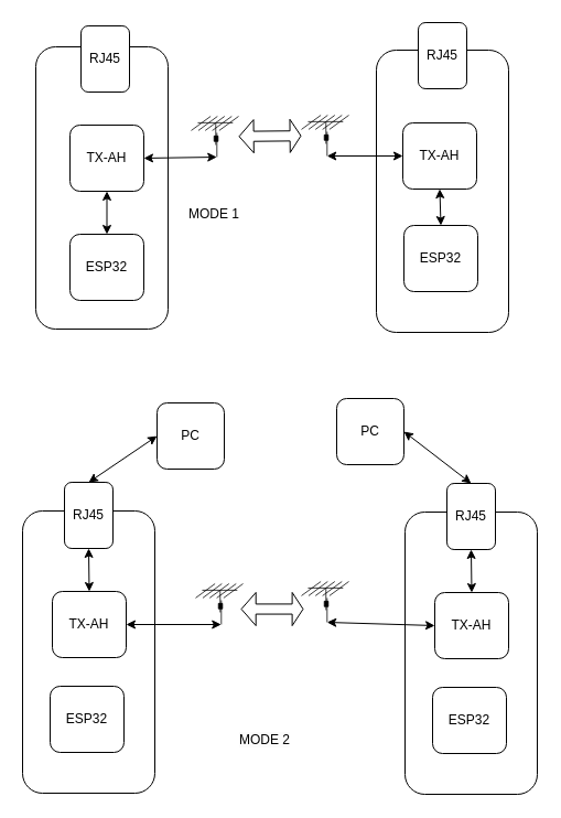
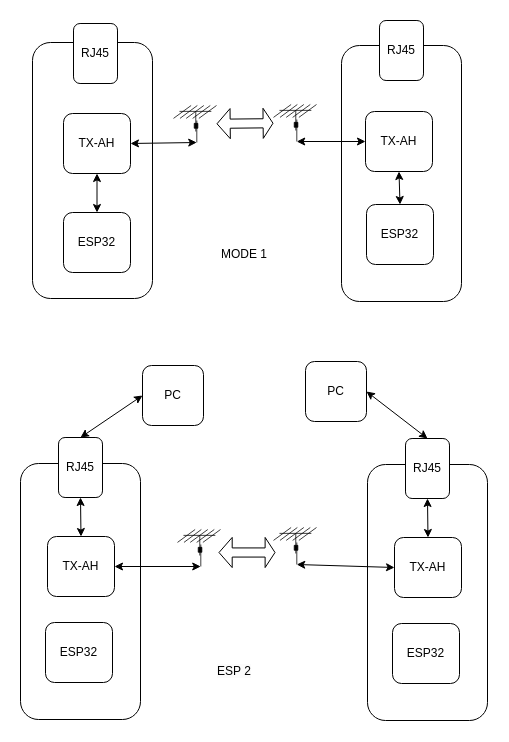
  <mxCell id="0" />
  <mxCell id="1" parent="0" />
  <mxCell id="2" value="" style="rounded=1;whiteSpace=wrap;html=1;" vertex="1" parent="1"><mxGeometry x="32" y="42" width="120" height="256" as="geometry" /></mxCell>
  <mxCell id="3" value="TX-AH" style="rounded=1;whiteSpace=wrap;html=1;" vertex="1" parent="1"><mxGeometry x="63" y="113" width="67" height="60" as="geometry" /></mxCell>
  <mxCell id="4" value="ESP32" style="rounded=1;whiteSpace=wrap;html=1;" vertex="1" parent="1"><mxGeometry x="63" y="212" width="67" height="60" as="geometry" /></mxCell>
  <mxCell id="5" value="RJ45" style="rounded=1;whiteSpace=wrap;html=1;" vertex="1" parent="1"><mxGeometry x="73" y="23" width="44" height="60" as="geometry" /></mxCell>
  <mxCell id="6" value="" style="rounded=1;whiteSpace=wrap;html=1;" vertex="1" parent="1"><mxGeometry x="341" y="45" width="120" height="256" as="geometry" /></mxCell>
  <mxCell id="7" value="TX-AH" style="rounded=1;whiteSpace=wrap;html=1;" vertex="1" parent="1"><mxGeometry x="365" y="111" width="67" height="60" as="geometry" /></mxCell>
  <mxCell id="8" value="ESP32" style="rounded=1;whiteSpace=wrap;html=1;" vertex="1" parent="1"><mxGeometry x="366" y="204" width="67" height="60" as="geometry" /></mxCell>
  <mxCell id="9" value="RJ45" style="rounded=1;whiteSpace=wrap;html=1;" vertex="1" parent="1"><mxGeometry x="379" y="20" width="44" height="60" as="geometry" /></mxCell>
  <mxCell id="10" value="" style="endArrow=classic;startArrow=classic;html=1;rounded=0;exitX=0.5;exitY=0;exitDx=0;exitDy=0;entryX=0.5;entryY=1;entryDx=0;entryDy=0;" edge="1" parent="1" source="4" target="3"><mxGeometry width="50" height="50" relative="1" as="geometry"><mxPoint x="219" y="189" as="sourcePoint" /><mxPoint x="269" y="139" as="targetPoint" /></mxGeometry></mxCell>
  <mxCell id="11" value="" style="endArrow=classic;startArrow=classic;html=1;rounded=0;exitX=0.5;exitY=0;exitDx=0;exitDy=0;entryX=0.5;entryY=1;entryDx=0;entryDy=0;" edge="1" parent="1" source="8" target="7"><mxGeometry width="50" height="50" relative="1" as="geometry"><mxPoint x="220" y="183" as="sourcePoint" /><mxPoint x="270" y="133" as="targetPoint" /></mxGeometry></mxCell>
  <mxCell id="12" value="" style="shape=mxgraph.cisco.wireless.antenna;html=1;pointerEvents=1;dashed=0;fillColor=#036897;strokeColor=#ffffff;strokeWidth=2;verticalLabelPosition=bottom;verticalAlign=top;align=center;outlineConnect=0;" vertex="1" parent="1"><mxGeometry x="173" y="105" width="43" height="37" as="geometry" /></mxCell>
  <mxCell id="13" value="" style="shape=mxgraph.cisco.wireless.antenna;html=1;pointerEvents=1;dashed=0;fillColor=#036897;strokeColor=#ffffff;strokeWidth=2;verticalLabelPosition=bottom;verticalAlign=top;align=center;outlineConnect=0;" vertex="1" parent="1"><mxGeometry x="273" y="104" width="43" height="37" as="geometry" /></mxCell>
  <mxCell id="14" value="" style="endArrow=classic;startArrow=classic;html=1;rounded=0;entryX=0.54;entryY=1;entryDx=0;entryDy=0;entryPerimeter=0;exitX=1;exitY=0.5;exitDx=0;exitDy=0;" edge="1" parent="1" source="3" target="12"><mxGeometry width="50" height="50" relative="1" as="geometry"><mxPoint x="126" y="147" as="sourcePoint" /><mxPoint x="402.22" y="84" as="targetPoint" /></mxGeometry></mxCell>
  <mxCell id="15" value="" style="endArrow=classic;startArrow=classic;html=1;rounded=0;entryX=0;entryY=0.5;entryDx=0;entryDy=0;exitX=0.54;exitY=1;exitDx=0;exitDy=0;exitPerimeter=0;" edge="1" parent="1" source="13" target="7"><mxGeometry width="50" height="50" relative="1" as="geometry"><mxPoint x="137" y="148" as="sourcePoint" /><mxPoint x="203" y="147" as="targetPoint" /></mxGeometry></mxCell>
  <mxCell id="16" value="" style="shape=flexArrow;endArrow=classic;startArrow=classic;html=1;rounded=0;width=9.143;endSize=2.96;startSize=4.063;" edge="1" parent="1" source="12" target="13"><mxGeometry width="100" height="100" relative="1" as="geometry"><mxPoint x="229" y="237" as="sourcePoint" /><mxPoint x="329" y="137" as="targetPoint" /></mxGeometry></mxCell>
- <mxCell id="17" value="MODE 1" style="text;html=1;align=center;verticalAlign=middle;whiteSpace=wrap;rounded=0;" vertex="1" parent="1"><mxGeometry x="164" y="179" width="60" height="30" as="geometry" /></mxCell>
+ <mxCell id="17" value="MODE 1" style="text;html=1;align=center;verticalAlign=middle;whiteSpace=wrap;rounded=0;" vertex="1" parent="1"><mxGeometry x="214" y="239" width="60" height="30" as="geometry" /></mxCell>
  <mxCell id="18" value="" style="group" vertex="1" connectable="0" parent="1"><mxGeometry x="20" y="463" width="120" height="256" as="geometry" /></mxCell>
  <mxCell id="19" value="" style="rounded=1;whiteSpace=wrap;html=1;" vertex="1" parent="18"><mxGeometry width="120" height="256" as="geometry" /></mxCell>
  <mxCell id="20" value="TX-AH" style="rounded=1;whiteSpace=wrap;html=1;" vertex="1" parent="18"><mxGeometry x="27" y="73" width="67" height="60" as="geometry" /></mxCell>
  <mxCell id="21" value="ESP32" style="rounded=1;whiteSpace=wrap;html=1;" vertex="1" parent="18"><mxGeometry x="25" y="159" width="67" height="60" as="geometry" /></mxCell>
  <mxCell id="22" value="RJ45" style="rounded=1;whiteSpace=wrap;html=1;" vertex="1" parent="18"><mxGeometry x="38" y="-26" width="44" height="60" as="geometry" /></mxCell>
  <mxCell id="23" value="" style="endArrow=classic;startArrow=classic;html=1;rounded=0;entryX=0.5;entryY=1;entryDx=0;entryDy=0;exitX=0.5;exitY=0;exitDx=0;exitDy=0;" edge="1" parent="18" source="20" target="22"><mxGeometry width="50" height="50" relative="1" as="geometry"><mxPoint x="-65" y="99" as="sourcePoint" /><mxPoint x="-15" y="49" as="targetPoint" /></mxGeometry></mxCell>
  <mxCell id="24" value="" style="shape=mxgraph.cisco.wireless.antenna;html=1;pointerEvents=1;dashed=0;fillColor=#036897;strokeColor=#ffffff;strokeWidth=2;verticalLabelPosition=bottom;verticalAlign=top;align=center;outlineConnect=0;" vertex="1" parent="1"><mxGeometry x="177" y="529" width="43" height="37" as="geometry" /></mxCell>
  <mxCell id="25" value="" style="shape=mxgraph.cisco.wireless.antenna;html=1;pointerEvents=1;dashed=0;fillColor=#036897;strokeColor=#ffffff;strokeWidth=2;verticalLabelPosition=bottom;verticalAlign=top;align=center;outlineConnect=0;" vertex="1" parent="1"><mxGeometry x="273" y="527" width="43" height="37" as="geometry" /></mxCell>
  <mxCell id="26" value="" style="endArrow=classic;startArrow=classic;html=1;rounded=0;exitX=1;exitY=0.5;exitDx=0;exitDy=0;entryX=0.54;entryY=1;entryDx=0;entryDy=0;entryPerimeter=0;" edge="1" parent="1" source="20" target="24"><mxGeometry width="50" height="50" relative="1" as="geometry"><mxPoint x="197" y="680" as="sourcePoint" /><mxPoint x="247" y="630" as="targetPoint" /></mxGeometry></mxCell>
  <mxCell id="27" value="" style="group" vertex="1" connectable="0" parent="1"><mxGeometry x="367" y="464" width="120" height="256" as="geometry" /></mxCell>
  <mxCell id="28" value="" style="rounded=1;whiteSpace=wrap;html=1;" vertex="1" parent="27"><mxGeometry width="120" height="256" as="geometry" /></mxCell>
  <mxCell id="29" value="TX-AH" style="rounded=1;whiteSpace=wrap;html=1;" vertex="1" parent="27"><mxGeometry x="27" y="73" width="67" height="60" as="geometry" /></mxCell>
  <mxCell id="30" value="ESP32" style="rounded=1;whiteSpace=wrap;html=1;" vertex="1" parent="27"><mxGeometry x="25" y="159" width="67" height="60" as="geometry" /></mxCell>
  <mxCell id="31" value="RJ45" style="rounded=1;whiteSpace=wrap;html=1;" vertex="1" parent="27"><mxGeometry x="38" y="-26" width="44" height="60" as="geometry" /></mxCell>
  <mxCell id="32" value="" style="endArrow=classic;startArrow=classic;html=1;rounded=0;entryX=0.5;entryY=1;entryDx=0;entryDy=0;exitX=0.5;exitY=0;exitDx=0;exitDy=0;" edge="1" parent="27" source="29" target="31"><mxGeometry width="50" height="50" relative="1" as="geometry"><mxPoint x="-65" y="99" as="sourcePoint" /><mxPoint x="-15" y="49" as="targetPoint" /></mxGeometry></mxCell>
  <mxCell id="33" value="" style="endArrow=classic;startArrow=classic;html=1;rounded=0;exitX=0;exitY=0.5;exitDx=0;exitDy=0;entryX=0.54;entryY=1;entryDx=0;entryDy=0;entryPerimeter=0;" edge="1" parent="1" source="29" target="25"><mxGeometry width="50" height="50" relative="1" as="geometry"><mxPoint x="124" y="576" as="sourcePoint" /><mxPoint x="199" y="576" as="targetPoint" /></mxGeometry></mxCell>
  <mxCell id="34" value="PC" style="rounded=1;whiteSpace=wrap;html=1;" vertex="1" parent="1"><mxGeometry x="142" y="365" width="61" height="60" as="geometry" /></mxCell>
  <mxCell id="35" value="PC" style="rounded=1;whiteSpace=wrap;html=1;" vertex="1" parent="1"><mxGeometry x="305" y="361" width="61" height="60" as="geometry" /></mxCell>
  <mxCell id="36" value="" style="endArrow=classic;startArrow=classic;html=1;rounded=0;exitX=0.5;exitY=0;exitDx=0;exitDy=0;entryX=0;entryY=0.5;entryDx=0;entryDy=0;" edge="1" parent="1" source="22" target="34"><mxGeometry width="50" height="50" relative="1" as="geometry"><mxPoint x="21" y="418" as="sourcePoint" /><mxPoint x="71" y="368" as="targetPoint" /></mxGeometry></mxCell>
  <mxCell id="37" value="" style="endArrow=classic;startArrow=classic;html=1;rounded=0;exitX=0.5;exitY=0;exitDx=0;exitDy=0;entryX=1;entryY=0.5;entryDx=0;entryDy=0;" edge="1" parent="1" source="31" target="35"><mxGeometry width="50" height="50" relative="1" as="geometry"><mxPoint x="90" y="447" as="sourcePoint" /><mxPoint x="152" y="405" as="targetPoint" /></mxGeometry></mxCell>
  <mxCell id="38" value="" style="shape=flexArrow;endArrow=classic;startArrow=classic;html=1;rounded=0;width=9.143;endSize=2.96;startSize=4.063;" edge="1" parent="1"><mxGeometry width="100" height="100" relative="1" as="geometry"><mxPoint x="218" y="552" as="sourcePoint" /><mxPoint x="275" y="552" as="targetPoint" /></mxGeometry></mxCell>
- <mxCell id="39" value="&lt;span style=&quot;color: rgb(0, 0, 0); font-family: Helvetica; font-size: 12px; font-style: normal; font-variant-ligatures: normal; font-variant-caps: normal; font-weight: 400; letter-spacing: normal; orphans: 2; text-align: center; text-indent: 0px; text-transform: none; widows: 2; word-spacing: 0px; -webkit-text-stroke-width: 0px; white-space: normal; background-color: rgb(251, 251, 251); text-decoration-thickness: initial; text-decoration-style: initial; text-decoration-color: initial; display: inline !important; float: none;&quot;&gt;MODE 2&lt;/span&gt;" style="text;whiteSpace=wrap;html=1;" vertex="1" parent="1"><mxGeometry x="215.003" y="657" width="74" height="36" as="geometry" /></mxCell>
+ <mxCell id="39" value="&lt;span style=&quot;color: rgb(0, 0, 0); font-family: Helvetica; font-size: 12px; font-style: normal; font-variant-ligatures: normal; font-variant-caps: normal; font-weight: 400; letter-spacing: normal; orphans: 2; text-align: center; text-indent: 0px; text-transform: none; widows: 2; word-spacing: 0px; -webkit-text-stroke-width: 0px; white-space: normal; background-color: rgb(251, 251, 251); text-decoration-thickness: initial; text-decoration-style: initial; text-decoration-color: initial; display: inline !important; float: none;&quot;&gt;ESP 2&lt;/span&gt;" style="text;whiteSpace=wrap;html=1;" vertex="1" parent="1"><mxGeometry x="215.003" y="657" width="74" height="36" as="geometry" /></mxCell>
